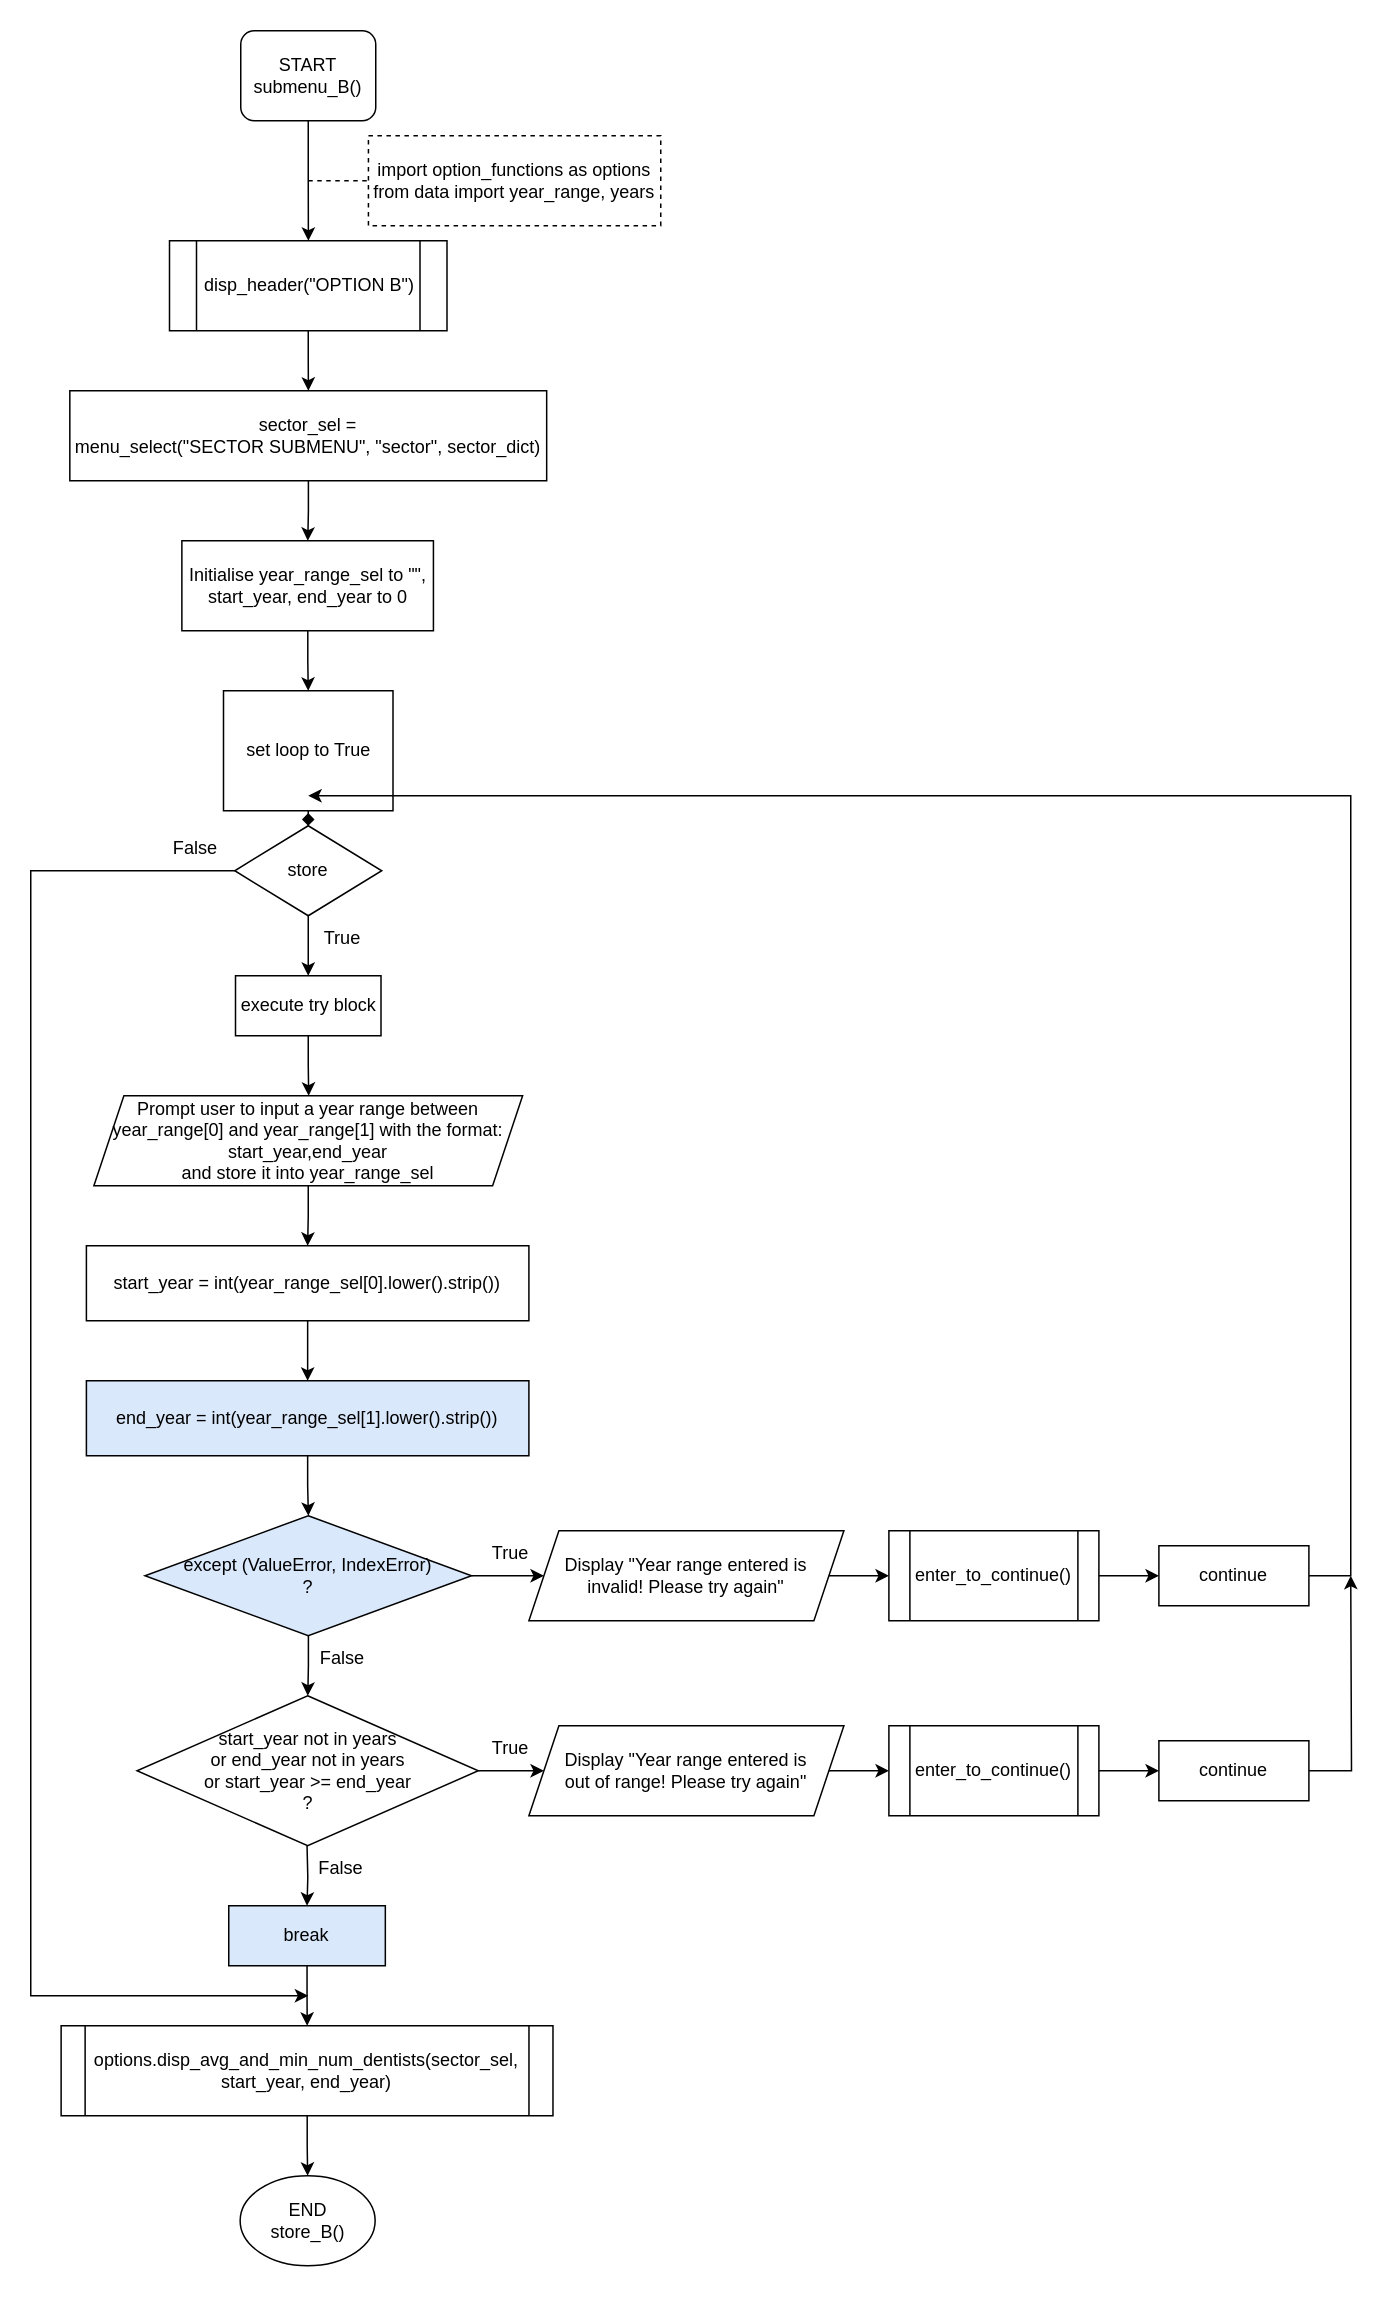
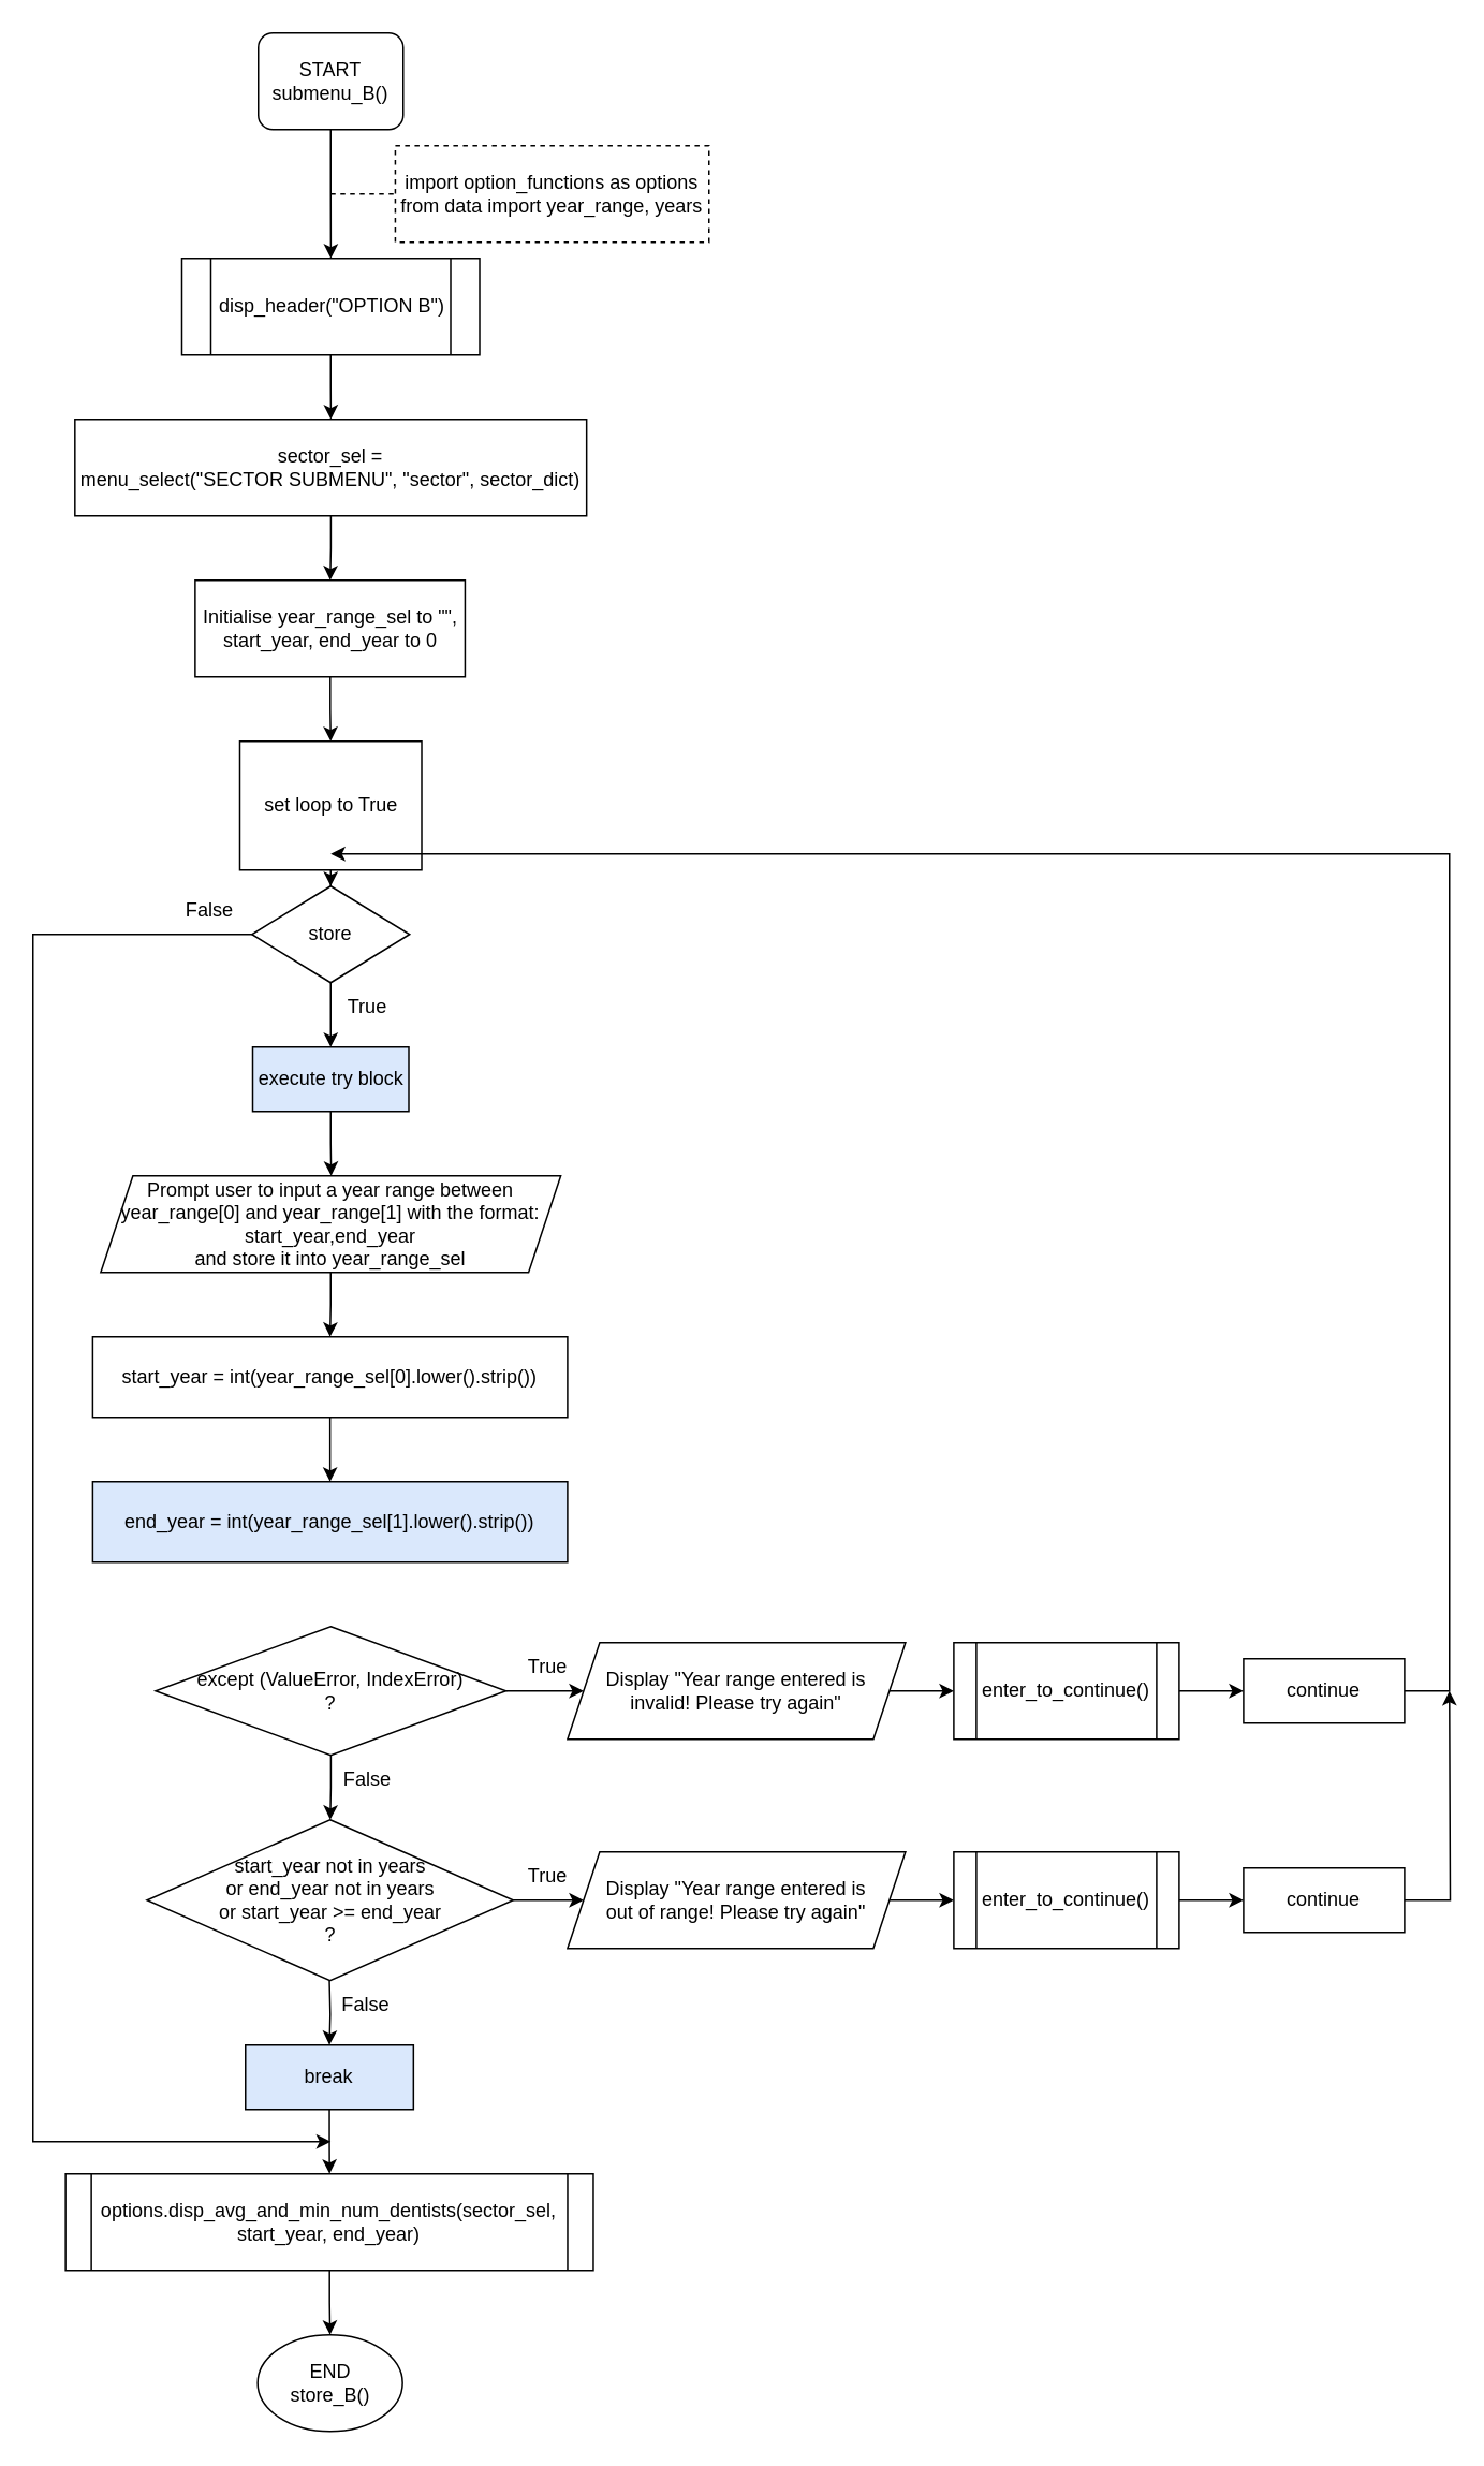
  <mxCell id="0" />
  <mxCell id="1" parent="0" />
  <mxCell id="2" value="" style="edgeStyle=orthogonalEdgeStyle;rounded=0;orthogonalLoop=1;jettySize=auto;html=1;" edge="1" parent="1" source="3"><mxGeometry relative="1" as="geometry"><mxPoint x="205.1" y="160" as="targetPoint" /></mxGeometry></mxCell>
  <mxCell id="3" value="START&lt;br&gt;submenu_B()" style="whiteSpace=wrap;html=1;rounded=1;" vertex="1" parent="1"><mxGeometry x="160" width="90" height="60" as="geometry" y="20" /></mxCell>
  <mxCell id="4" value="&lt;div&gt;import option_functions as options&lt;/div&gt;&lt;div&gt;from data import year_range, years&lt;/div&gt;" style="rounded=0;whiteSpace=wrap;html=1;glass=0;dashed=1;" vertex="1" parent="1"><mxGeometry x="245.12" y="90" width="194.88" height="60" as="geometry" /></mxCell>
  <mxCell id="5" value="" style="endArrow=none;dashed=1;html=1;rounded=0;strokeColor=default;entryX=0;entryY=0.5;entryDx=0;entryDy=0;" edge="1" parent="1" target="4"><mxGeometry width="50" height="50" relative="1" as="geometry"><mxPoint x="205" y="120" as="sourcePoint" /><mxPoint x="397.12" y="340" as="targetPoint" /></mxGeometry></mxCell>
  <mxCell id="6" value="Initialise year_range_sel to &quot;&quot;, &lt;br&gt;start_year, end_year to 0" style="rounded=0;whiteSpace=wrap;html=1;" vertex="1" parent="1"><mxGeometry x="120.75" y="360" width="167.7" height="60" as="geometry" /></mxCell>
  <mxCell id="7" value="" style="edgeStyle=orthogonalEdgeStyle;rounded=0;orthogonalLoop=1;jettySize=auto;html=1;" edge="1" parent="1" source="8" target="53"><mxGeometry relative="1" as="geometry" /></mxCell>
  <mxCell id="8" value="disp_header(&quot;OPTION B&quot;)" style="shape=process;whiteSpace=wrap;html=1;backgroundOutline=1;size=0.095;" vertex="1" parent="1"><mxGeometry x="112.5" y="160" width="185" height="60" as="geometry" /></mxCell>
  <mxCell id="9" value="" style="edgeStyle=orthogonalEdgeStyle;rounded=0;orthogonalLoop=1;jettySize=auto;html=1;" edge="1" parent="1" target="11" source="6"><mxGeometry relative="1" as="geometry"><mxPoint x="205" y="420" as="sourcePoint" /></mxGeometry></mxCell>
- <mxCell id="10" value="" style="edgeStyle=orthogonalEdgeStyle;rounded=0;orthogonalLoop=1;jettySize=auto;html=1;endArrow=diamond;" edge="1" parent="1" source="11" target="14"><mxGeometry relative="1" as="geometry" /></mxCell>
+ <mxCell id="10" value="" style="edgeStyle=orthogonalEdgeStyle;rounded=0;orthogonalLoop=1;jettySize=auto;html=1;" edge="1" parent="1" source="11" target="14"><mxGeometry relative="1" as="geometry" /></mxCell>
  <mxCell id="11" value="set loop to True" style="rounded=0;whiteSpace=wrap;html=1;" vertex="1" parent="1"><mxGeometry x="148.5" y="460" width="113" height="80" as="geometry" /></mxCell>
  <mxCell id="12" value="" style="edgeStyle=orthogonalEdgeStyle;rounded=0;orthogonalLoop=1;jettySize=auto;html=1;" edge="1" parent="1" source="14"><mxGeometry relative="1" as="geometry"><mxPoint x="205" y="650" as="targetPoint" /></mxGeometry></mxCell>
  <mxCell id="13" style="edgeStyle=orthogonalEdgeStyle;rounded=0;orthogonalLoop=1;jettySize=auto;html=1;exitX=0;exitY=0.5;exitDx=0;exitDy=0;" edge="1" parent="1" source="14"><mxGeometry relative="1" as="geometry"><mxPoint x="205" y="1330" as="targetPoint" /><Array as="points"><mxPoint x="20" y="580" /></Array></mxGeometry></mxCell>
  <mxCell id="14" value="store" style="rhombus;whiteSpace=wrap;html=1;rounded=0;" vertex="1" parent="1"><mxGeometry x="156" y="550" width="98" height="60" as="geometry" /></mxCell>
  <mxCell id="15" value="True" style="text;html=1;strokeColor=none;fillColor=none;align=center;verticalAlign=middle;whiteSpace=wrap;rounded=0;fontFamily=Helvetica;fontSize=12.1;" vertex="1" parent="1"><mxGeometry x="198" y="610" width="60" height="30" as="geometry" /></mxCell>
  <mxCell id="16" value="False" style="text;html=1;strokeColor=none;fillColor=none;align=center;verticalAlign=middle;whiteSpace=wrap;rounded=0;fontFamily=Helvetica;fontSize=12.1;" vertex="1" parent="1"><mxGeometry x="100" y="550" width="60" height="30" as="geometry" /></mxCell>
  <mxCell id="17" value="" style="edgeStyle=orthogonalEdgeStyle;rounded=0;orthogonalLoop=1;jettySize=auto;html=1;" edge="1" parent="1" source="18"><mxGeometry relative="1" as="geometry"><mxPoint x="205.3" y="730" as="targetPoint" /></mxGeometry></mxCell>
- <mxCell id="18" value="execute try block" style="rounded=0;whiteSpace=wrap;html=1;" vertex="1" parent="1"><mxGeometry x="156.5" y="650" width="97" height="40" as="geometry" /></mxCell>
+ <mxCell id="18" value="execute try block" style="rounded=0;whiteSpace=wrap;html=1;fillColor=#dae8fc;" vertex="1" parent="1"><mxGeometry x="156.5" y="650" width="97" height="40" as="geometry" /></mxCell>
  <mxCell id="19" value="" style="edgeStyle=orthogonalEdgeStyle;rounded=0;orthogonalLoop=1;jettySize=auto;html=1;" edge="1" parent="1" source="21" target="25"><mxGeometry relative="1" as="geometry" /></mxCell>
  <mxCell id="20" value="" style="edgeStyle=orthogonalEdgeStyle;rounded=0;orthogonalLoop=1;jettySize=auto;html=1;" edge="1" parent="1" source="21" target="32"><mxGeometry relative="1" as="geometry" /></mxCell>
- <mxCell id="21" value="except (ValueError, IndexError)&lt;br&gt;?" style="rhombus;whiteSpace=wrap;html=1;fillColor=#dae8fc;" vertex="1" parent="1"><mxGeometry x="96.15" y="1010" width="217.7" height="80" as="geometry" /></mxCell>
+ <mxCell id="21" value="except (ValueError, IndexError)&lt;br&gt;?" style="rhombus;whiteSpace=wrap;html=1;" vertex="1" parent="1"><mxGeometry x="96.15" y="1010" width="217.7" height="80" as="geometry" /></mxCell>
  <mxCell id="22" value="" style="edgeStyle=orthogonalEdgeStyle;rounded=0;orthogonalLoop=1;jettySize=auto;html=1;" edge="1" parent="1" source="23" target="49"><mxGeometry relative="1" as="geometry" /></mxCell>
  <mxCell id="23" value="Prompt user to input a year range between year_range[0] and year_range[1] with the format: start_year,end_year &lt;br&gt;and store it into year_range_sel" style="shape=parallelogram;perimeter=parallelogramPerimeter;whiteSpace=wrap;html=1;fixedSize=1;" vertex="1" parent="1"><mxGeometry x="62.09" y="730" width="285.82" height="60" as="geometry" /></mxCell>
  <mxCell id="24" value="" style="edgeStyle=orthogonalEdgeStyle;rounded=0;orthogonalLoop=1;jettySize=auto;html=1;" edge="1" parent="1" source="25" target="27"><mxGeometry relative="1" as="geometry" /></mxCell>
  <mxCell id="25" value="Display &quot;Year range entered is&lt;br style=&quot;border-color: var(--border-color);&quot;&gt;invalid! Please try again&quot;" style="shape=parallelogram;perimeter=parallelogramPerimeter;whiteSpace=wrap;html=1;fixedSize=1;" vertex="1" parent="1"><mxGeometry x="352.1" y="1020" width="210" height="60" as="geometry" /></mxCell>
  <mxCell id="26" value="" style="edgeStyle=orthogonalEdgeStyle;rounded=0;orthogonalLoop=1;jettySize=auto;html=1;" edge="1" parent="1" source="27" target="30"><mxGeometry relative="1" as="geometry" /></mxCell>
  <mxCell id="27" value="enter_to_continue()" style="shape=process;whiteSpace=wrap;html=1;backgroundOutline=1;" vertex="1" parent="1"><mxGeometry x="592.1" y="1020" width="140" height="60" as="geometry" /></mxCell>
  <mxCell id="28" value="True" style="text;html=1;strokeColor=none;fillColor=none;align=center;verticalAlign=middle;whiteSpace=wrap;rounded=0;" vertex="1" parent="1"><mxGeometry x="310" y="1020" width="60" height="30" as="geometry" /></mxCell>
  <mxCell id="29" style="edgeStyle=orthogonalEdgeStyle;rounded=0;orthogonalLoop=1;jettySize=auto;html=1;exitX=1;exitY=0.5;exitDx=0;exitDy=0;" edge="1" parent="1" source="30"><mxGeometry relative="1" as="geometry"><mxPoint x="205" y="530" as="targetPoint" /><Array as="points"><mxPoint x="900" y="1050" /></Array></mxGeometry></mxCell>
  <mxCell id="30" value="continue" style="rounded=0;whiteSpace=wrap;html=1;" vertex="1" parent="1"><mxGeometry x="772.1" y="1030" width="100" height="40" as="geometry" /></mxCell>
  <mxCell id="31" value="" style="edgeStyle=orthogonalEdgeStyle;rounded=0;orthogonalLoop=1;jettySize=auto;html=1;" edge="1" parent="1" source="32" target="34"><mxGeometry relative="1" as="geometry" /></mxCell>
  <mxCell id="32" value="start_year not in years &lt;br&gt;or end_year not in years &lt;br&gt;or start_year &amp;gt;= end_year&lt;br&gt;?" style="rhombus;whiteSpace=wrap;html=1;" vertex="1" parent="1"><mxGeometry x="90.85" y="1130" width="227.5" height="100" as="geometry" /></mxCell>
  <mxCell id="33" value="" style="edgeStyle=orthogonalEdgeStyle;rounded=0;orthogonalLoop=1;jettySize=auto;html=1;" edge="1" parent="1" source="34" target="36"><mxGeometry relative="1" as="geometry" /></mxCell>
  <mxCell id="34" value="Display &quot;Year range entered is &lt;br&gt;out of range! Please try again&quot;" style="shape=parallelogram;perimeter=parallelogramPerimeter;whiteSpace=wrap;html=1;fixedSize=1;" vertex="1" parent="1"><mxGeometry x="352.1" y="1150" width="210" height="60" as="geometry" /></mxCell>
  <mxCell id="35" value="" style="edgeStyle=orthogonalEdgeStyle;rounded=0;orthogonalLoop=1;jettySize=auto;html=1;" edge="1" parent="1" source="36" target="38"><mxGeometry relative="1" as="geometry" /></mxCell>
  <mxCell id="36" value="enter_to_continue()" style="shape=process;whiteSpace=wrap;html=1;backgroundOutline=1;" vertex="1" parent="1"><mxGeometry x="592.1" y="1150" width="140" height="60" as="geometry" /></mxCell>
  <mxCell id="37" style="edgeStyle=orthogonalEdgeStyle;rounded=0;orthogonalLoop=1;jettySize=auto;html=1;exitX=1;exitY=0.5;exitDx=0;exitDy=0;" edge="1" parent="1" source="38"><mxGeometry relative="1" as="geometry"><mxPoint x="900" y="1050" as="targetPoint" /></mxGeometry></mxCell>
  <mxCell id="38" value="continue" style="rounded=0;whiteSpace=wrap;html=1;" vertex="1" parent="1"><mxGeometry x="772.1" y="1160" width="100" height="40" as="geometry" /></mxCell>
  <mxCell id="39" value="True" style="text;html=1;strokeColor=none;fillColor=none;align=center;verticalAlign=middle;whiteSpace=wrap;rounded=0;" vertex="1" parent="1"><mxGeometry x="310" y="1150" width="60" height="30" as="geometry" /></mxCell>
  <mxCell id="40" value="False" style="text;html=1;strokeColor=none;fillColor=none;align=center;verticalAlign=middle;whiteSpace=wrap;rounded=0;fontFamily=Helvetica;fontSize=12.1;" vertex="1" parent="1"><mxGeometry x="198" y="1090" width="60" height="30" as="geometry" /></mxCell>
  <mxCell id="41" value="" style="edgeStyle=orthogonalEdgeStyle;rounded=0;orthogonalLoop=1;jettySize=auto;html=1;" edge="1" parent="1" target="43"><mxGeometry relative="1" as="geometry"><mxPoint x="204.2" y="1230" as="sourcePoint" /></mxGeometry></mxCell>
  <mxCell id="42" value="" style="edgeStyle=orthogonalEdgeStyle;rounded=0;orthogonalLoop=1;jettySize=auto;html=1;" edge="1" parent="1" source="43" target="46"><mxGeometry relative="1" as="geometry" /></mxCell>
  <mxCell id="43" value="break" style="whiteSpace=wrap;html=1;fillColor=#dae8fc;" vertex="1" parent="1"><mxGeometry x="152.01" y="1270" width="104.38" height="40" as="geometry" /></mxCell>
  <mxCell id="44" value="False" style="text;html=1;strokeColor=none;fillColor=none;align=center;verticalAlign=middle;whiteSpace=wrap;rounded=0;fontFamily=Helvetica;fontSize=12.1;" vertex="1" parent="1"><mxGeometry x="197.2" y="1230" width="60" height="30" as="geometry" /></mxCell>
  <mxCell id="45" value="" style="edgeStyle=orthogonalEdgeStyle;rounded=0;orthogonalLoop=1;jettySize=auto;html=1;" edge="1" parent="1" source="46" target="47"><mxGeometry relative="1" as="geometry" /></mxCell>
  <mxCell id="46" value="options.disp_avg_and_min_num_dentists(sector_sel, start_year, end_year)" style="shape=process;whiteSpace=wrap;html=1;backgroundOutline=1;size=0.049;" vertex="1" parent="1"><mxGeometry x="40.25" y="1350" width="327.9" height="60" as="geometry" /></mxCell>
  <mxCell id="47" value="END&lt;br&gt;store_B()" style="ellipse;whiteSpace=wrap;html=1;rounded=0;" vertex="1" parent="1"><mxGeometry x="159.6" y="1450" width="90" height="60" as="geometry" /></mxCell>
  <mxCell id="48" value="" style="edgeStyle=orthogonalEdgeStyle;rounded=0;orthogonalLoop=1;jettySize=auto;html=1;" edge="1" parent="1" source="49" target="51"><mxGeometry relative="1" as="geometry" /></mxCell>
  <mxCell id="49" value="start_year = int(year_range_sel[0].lower().strip())" style="whiteSpace=wrap;html=1;" vertex="1" parent="1"><mxGeometry x="57.1" y="830" width="295" height="50" as="geometry" /></mxCell>
- <mxCell id="50" value="" style="edgeStyle=orthogonalEdgeStyle;rounded=0;orthogonalLoop=1;jettySize=auto;html=1;" edge="1" parent="1" source="51" target="21"><mxGeometry relative="1" as="geometry" /></mxCell>
  <mxCell id="51" value="end_year = int(year_range_sel[1].lower().strip())" style="whiteSpace=wrap;html=1;fillColor=#dae8fc;" vertex="1" parent="1"><mxGeometry x="57.1" y="920" width="295" height="50" as="geometry" /></mxCell>
  <mxCell id="52" value="" style="edgeStyle=orthogonalEdgeStyle;rounded=0;orthogonalLoop=1;jettySize=auto;html=1;" edge="1" parent="1" source="53" target="6"><mxGeometry relative="1" as="geometry" /></mxCell>
  <mxCell id="53" value="sector_sel = &lt;br&gt;menu_select(&quot;SECTOR SUBMENU&quot;, &quot;sector&quot;, sector_dict)" style="rounded=0;whiteSpace=wrap;html=1;" vertex="1" parent="1"><mxGeometry x="46.05" y="260" width="317.9" height="60" as="geometry" /></mxCell>
